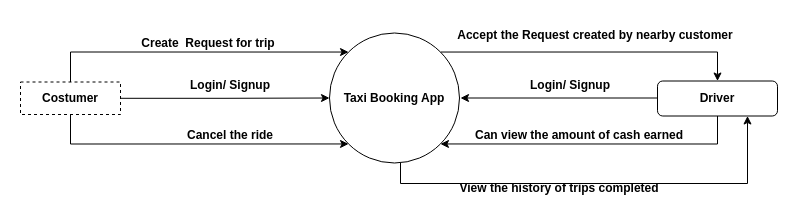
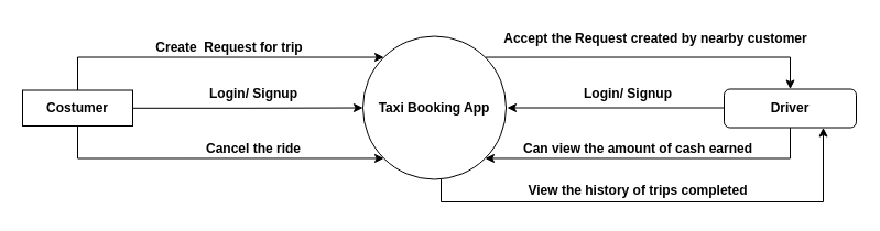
  <mxCell id="0" />
  <mxCell id="1" parent="0" />
  <mxCell id="2" style="edgeStyle=orthogonalEdgeStyle;rounded=0;orthogonalLoop=1;jettySize=auto;html=1;exitX=1;exitY=0;exitDx=0;exitDy=0;" edge="1" parent="1" source="4" target="7"><mxGeometry relative="1" as="geometry"><Array as="points"><mxPoint x="717" y="52" /></Array></mxGeometry></mxCell>
  <mxCell id="3" style="edgeStyle=orthogonalEdgeStyle;rounded=0;orthogonalLoop=1;jettySize=auto;html=1;entryX=0.75;entryY=1;entryDx=0;entryDy=0;" edge="1" parent="1" source="4" target="7"><mxGeometry relative="1" as="geometry"><Array as="points"><mxPoint x="400" y="183" /><mxPoint x="747" y="183" /></Array></mxGeometry></mxCell>
  <mxCell id="4" value="&lt;b&gt;Taxi Booking App&lt;/b&gt;" style="ellipse;whiteSpace=wrap;html=1;aspect=fixed;" vertex="1" parent="1"><mxGeometry x="329" y="32.5" width="130" height="130" as="geometry" /></mxCell>
  <mxCell id="5" style="edgeStyle=orthogonalEdgeStyle;rounded=0;orthogonalLoop=1;jettySize=auto;html=1;" edge="1" parent="1" source="7"><mxGeometry relative="1" as="geometry"><mxPoint x="460" y="97.5" as="targetPoint" /></mxGeometry></mxCell>
  <mxCell id="6" style="edgeStyle=orthogonalEdgeStyle;rounded=0;orthogonalLoop=1;jettySize=auto;html=1;entryX=1;entryY=1;entryDx=0;entryDy=0;" edge="1" parent="1" source="7" target="4"><mxGeometry relative="1" as="geometry"><Array as="points"><mxPoint x="717" y="144" /></Array></mxGeometry></mxCell>
  <mxCell id="7" value="&lt;b&gt;Driver&lt;/b&gt;" style="whiteSpace=wrap;html=1;rounded=1;" vertex="1" parent="1"><mxGeometry x="657" y="80.5" width="120" height="35" as="geometry" /></mxCell>
  <mxCell id="8" style="edgeStyle=orthogonalEdgeStyle;rounded=0;orthogonalLoop=1;jettySize=auto;html=1;entryX=0;entryY=0.5;entryDx=0;entryDy=0;" edge="1" parent="1" source="11" target="4"><mxGeometry relative="1" as="geometry" /></mxCell>
  <mxCell id="9" style="edgeStyle=orthogonalEdgeStyle;rounded=0;orthogonalLoop=1;jettySize=auto;html=1;entryX=0;entryY=0;entryDx=0;entryDy=0;" edge="1" parent="1" source="11" target="4"><mxGeometry relative="1" as="geometry"><Array as="points"><mxPoint x="70" y="52" /></Array></mxGeometry></mxCell>
  <mxCell id="10" style="edgeStyle=orthogonalEdgeStyle;rounded=0;orthogonalLoop=1;jettySize=auto;html=1;entryX=0;entryY=1;entryDx=0;entryDy=0;" edge="1" parent="1" source="11" target="4"><mxGeometry relative="1" as="geometry"><Array as="points"><mxPoint x="70" y="144" /></Array></mxGeometry></mxCell>
- <mxCell id="11" value="&lt;b&gt;Costumer&lt;/b&gt;" style="rounded=0;whiteSpace=wrap;html=1;dashed=1;" vertex="1" parent="1"><mxGeometry x="20" y="81.5" width="100" height="32.5" as="geometry" /></mxCell>
+ <mxCell id="11" value="&lt;b&gt;Costumer&lt;/b&gt;" style="rounded=0;whiteSpace=wrap;html=1;" vertex="1" parent="1"><mxGeometry x="20" y="81.5" width="100" height="32.5" as="geometry" /></mxCell>
  <mxCell id="12" value="&lt;b&gt;Login/ Signup&lt;/b&gt;" style="text;html=1;strokeColor=none;fillColor=none;align=center;verticalAlign=middle;whiteSpace=wrap;rounded=0;" vertex="1" parent="1"><mxGeometry x="180" y="70" width="100" height="30" as="geometry" /></mxCell>
  <mxCell id="13" value="&lt;b&gt;Login/ Signup&lt;/b&gt;" style="text;html=1;strokeColor=none;fillColor=none;align=center;verticalAlign=middle;whiteSpace=wrap;rounded=0;" vertex="1" parent="1"><mxGeometry x="520" y="70" width="100" height="30" as="geometry" /></mxCell>
  <mxCell id="14" value="&lt;b&gt;Create&amp;nbsp; Request for trip&lt;/b&gt;" style="text;html=1;strokeColor=none;fillColor=none;align=center;verticalAlign=middle;whiteSpace=wrap;rounded=0;" vertex="1" parent="1"><mxGeometry x="128" y="27.5" width="160" height="30" as="geometry" /></mxCell>
  <mxCell id="15" value="&lt;b&gt;Accept the Request created by nearby customer&lt;/b&gt;" style="text;html=1;strokeColor=none;fillColor=none;align=center;verticalAlign=middle;whiteSpace=wrap;rounded=0;" vertex="1" parent="1"><mxGeometry x="440" y="20" width="310" height="30" as="geometry" /></mxCell>
  <mxCell id="16" value="&lt;b&gt;Cancel the ride&lt;/b&gt;" style="text;html=1;strokeColor=none;fillColor=none;align=center;verticalAlign=middle;whiteSpace=wrap;rounded=0;" vertex="1" parent="1"><mxGeometry x="185" y="120" width="90" height="30" as="geometry" /></mxCell>
  <mxCell id="17" value="&lt;b&gt;Can view the amount of cash earned&lt;/b&gt;" style="text;html=1;strokeColor=none;fillColor=none;align=center;verticalAlign=middle;whiteSpace=wrap;rounded=0;" vertex="1" parent="1"><mxGeometry x="459" y="120" width="240" height="30" as="geometry" /></mxCell>
- <mxCell id="18" value="&lt;b&gt;View the history of trips completed&lt;/b&gt;" style="text;html=1;strokeColor=none;fillColor=none;align=center;verticalAlign=middle;whiteSpace=wrap;rounded=0;" vertex="1" parent="1"><mxGeometry x="449" y="173" width="220" height="30" as="geometry" /></mxCell>
+ <mxCell id="18" value="&lt;b&gt;View the history of trips completed&lt;/b&gt;" style="text;html=1;strokeColor=none;fillColor=none;align=center;verticalAlign=middle;whiteSpace=wrap;rounded=0;" vertex="1" parent="1"><mxGeometry x="469" y="158" width="220" height="30" as="geometry" /></mxCell>
